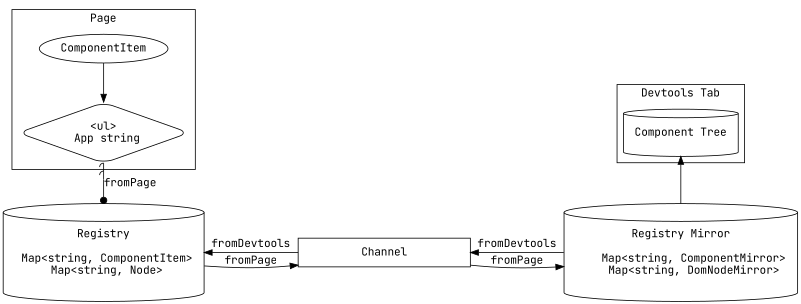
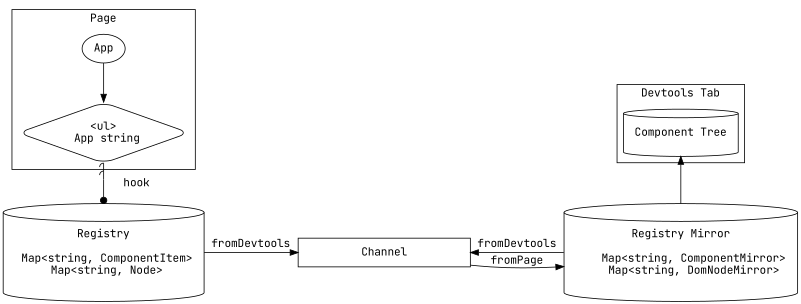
  digraph {
    compound=true
    fontname="JetBrains Mono"
    node [fontname="JetBrains Mono" shape=cylinder]
    edge [fontname="JetBrains Mono"]
    n1 [label="Registry\n\n Map<string, ComponentItem>\n Map<string, Node>\n" margin="0.2,0.2" width=3.5]
    Channel [orientation=90 shape=box width=3]
    n3 [label="Registry Mirror\n\n    Map<string, ComponentMirror>\n    Map<string, DomNodeMirror>\n" margin="0.2,0.2" width=3.5]
-   App [shape=oval label=ComponentItem]
+   App [shape=oval]
    n5 [label="<ul>\n App string" shape=diamond style=rounded]
    n6 [label="Component Tree" margin="0.2,0.2"]
    subgraph sub_1 {
      rank=same
      n1
      Channel
      n3
    }
    subgraph cluster_2 {
      label="Hook script"
    }
    subgraph cluster_3 {
      label=Page
      App
      n5
    }
    subgraph cluster_4 {
      label="Devtools Tab"
      n6
    }
    subgraph cluster_5 {
      label="Devtools Data"
    }
-   n1 -> Channel [label=fromPage]
-   Channel -> n1 [label=fromDevtools]
+   n1 -> Channel [label=fromDevtools]
    Channel -> n3 [label=fromPage]
    n3 -> Channel [label=fromDevtools]
    App -> n5
-   n5 -> n1 [arrowhead=dot arrowtail=lcurvelcurve dir=both label=fromPage]
+   n5 -> n1 [arrowhead=dot arrowtail=lcurvelcurve dir=both label="   hook"]
    n6 -> n3 [dir=back]
  }
